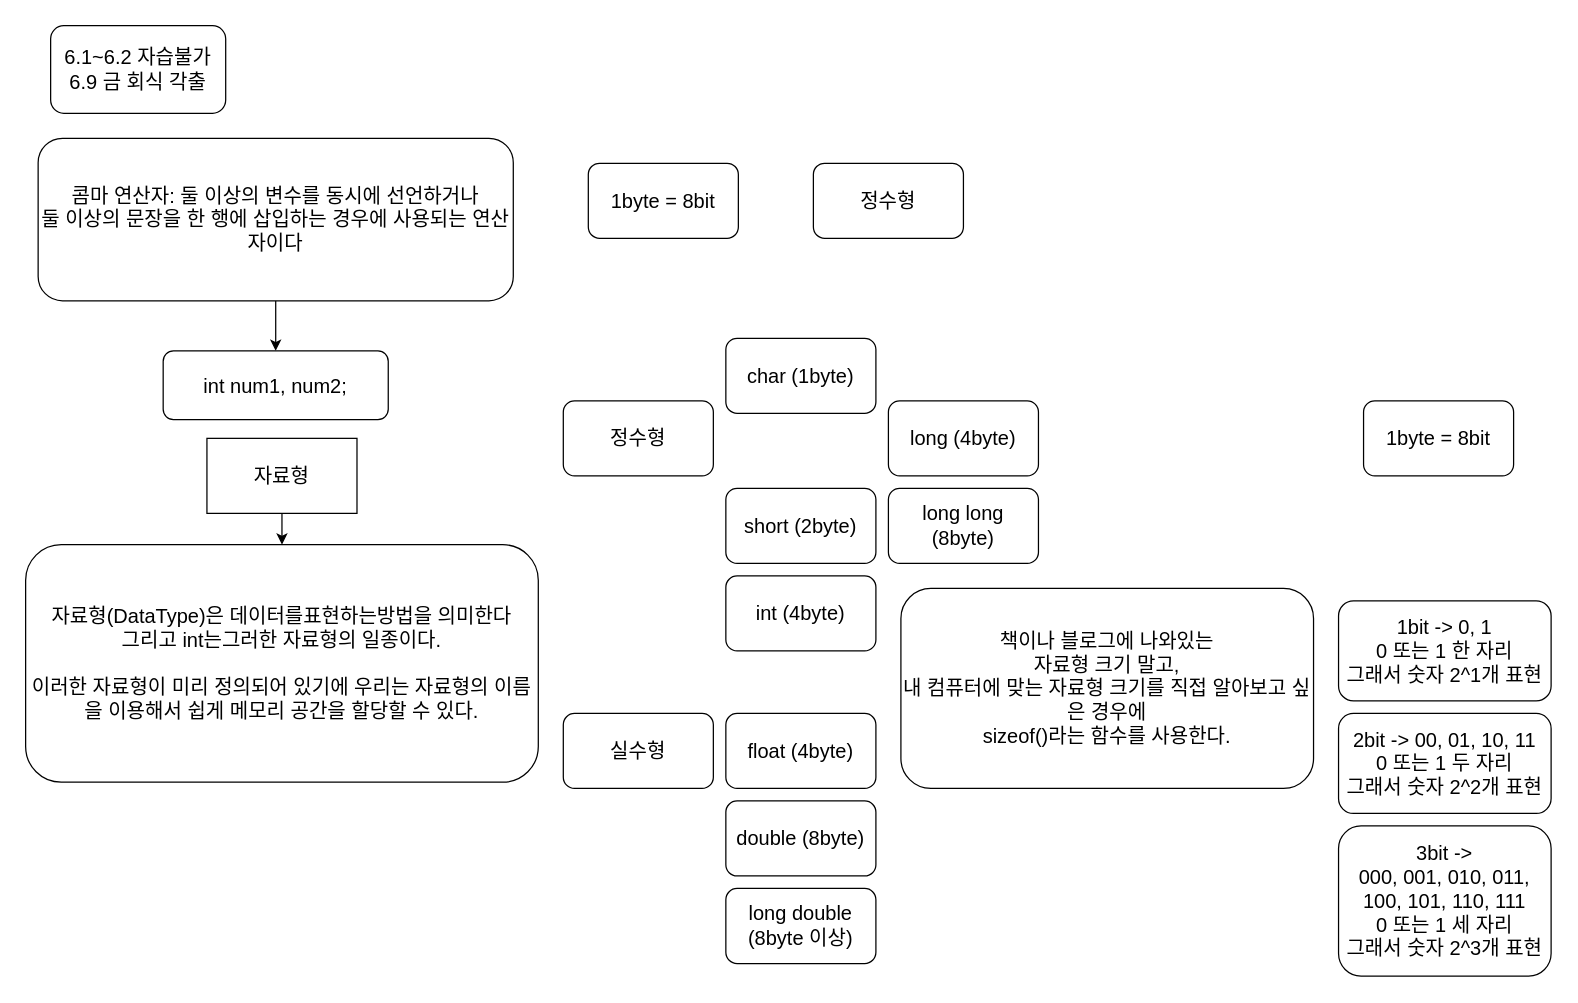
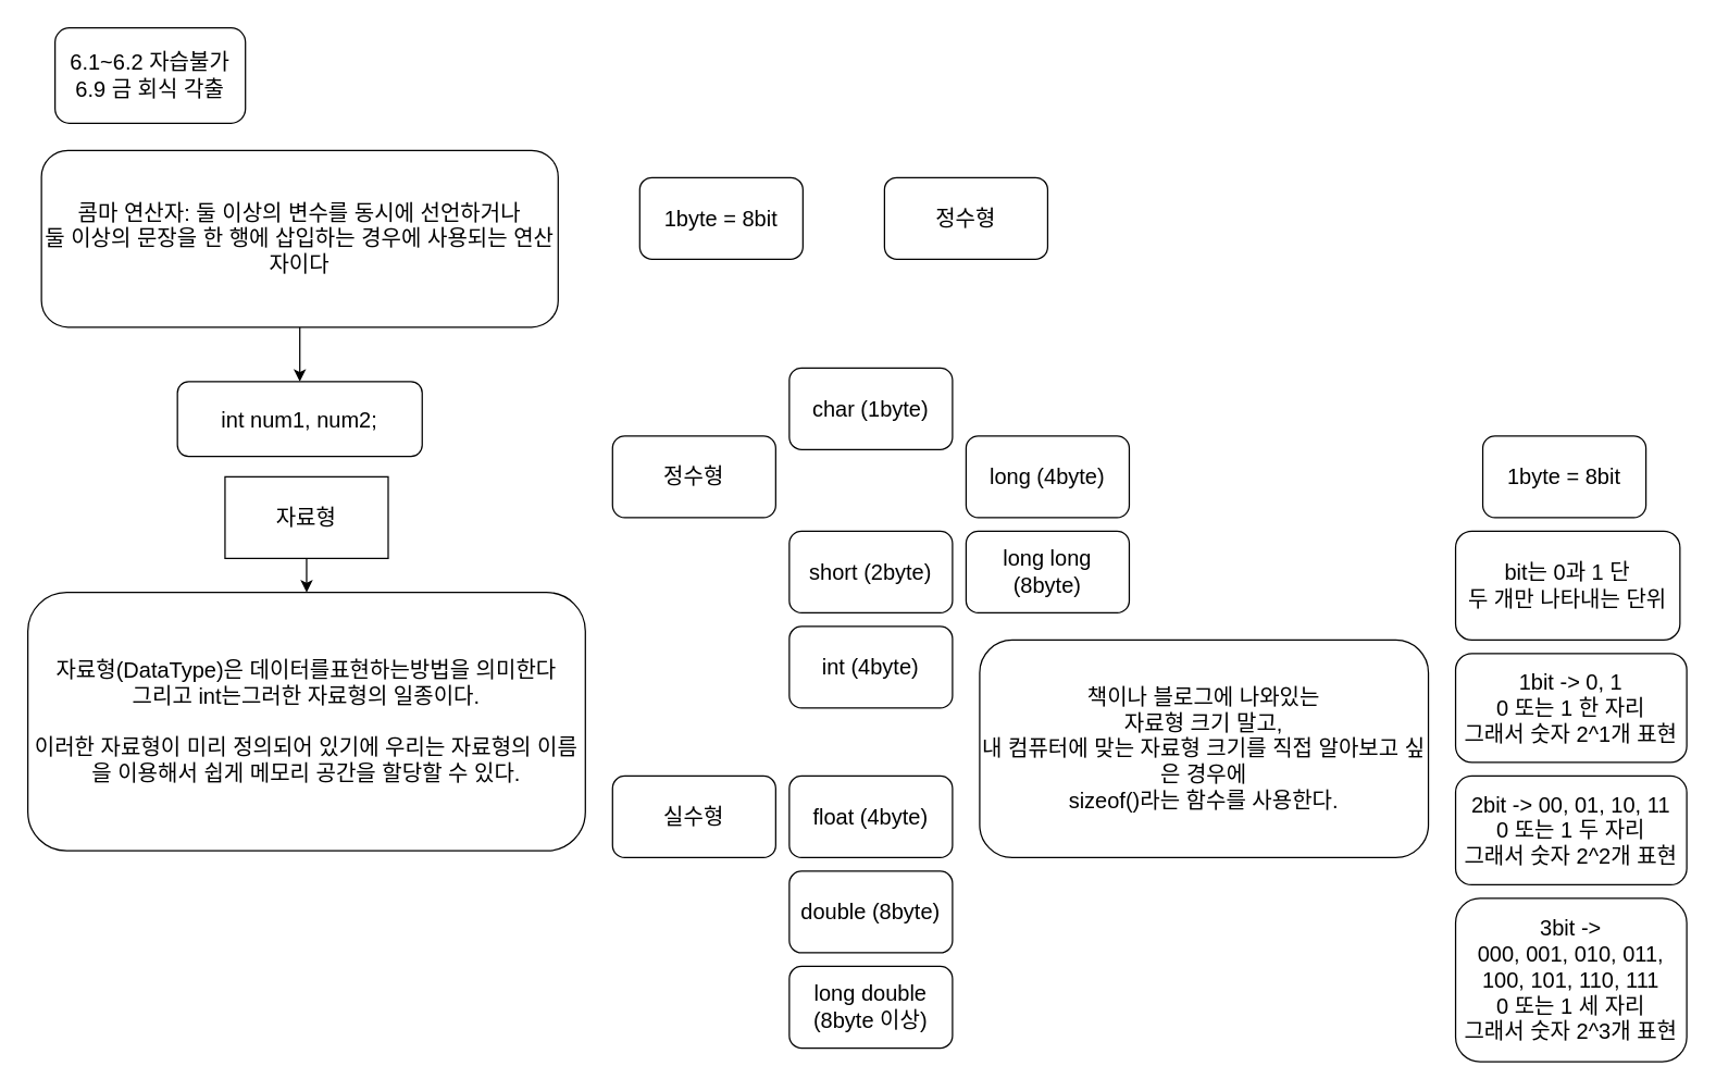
  <mxCell id="0" />
  <mxCell id="1" parent="0" />
  <mxCell id="2" value="&lt;font size=&quot;3&quot;&gt;6.1~6.2 자습불가&lt;br&gt;6.9 금 회식 각출&lt;br&gt;&lt;/font&gt;" style="rounded=1;whiteSpace=wrap;html=1;" vertex="1" parent="1"><mxGeometry x="40" y="20" width="140" height="70" as="geometry" /></mxCell>
  <mxCell id="3" style="edgeStyle=orthogonalEdgeStyle;rounded=0;orthogonalLoop=1;jettySize=auto;html=1;exitX=0.5;exitY=1;exitDx=0;exitDy=0;entryX=0.5;entryY=0;entryDx=0;entryDy=0;" edge="1" parent="1" source="4" target="8"><mxGeometry relative="1" as="geometry" /></mxCell>
  <mxCell id="4" value="&lt;font size=&quot;3&quot;&gt;자료형&lt;/font&gt;" style="whiteSpace=wrap;html=1;rounded=0;" vertex="1" parent="1"><mxGeometry x="165" y="350" width="120" height="60" as="geometry" /></mxCell>
  <mxCell id="5" style="edgeStyle=orthogonalEdgeStyle;rounded=0;orthogonalLoop=1;jettySize=auto;html=1;exitX=0.5;exitY=1;exitDx=0;exitDy=0;" edge="1" parent="1" source="6"><mxGeometry relative="1" as="geometry"><mxPoint x="220" y="280" as="targetPoint" /></mxGeometry></mxCell>
  <mxCell id="6" value="&lt;font size=&quot;3&quot;&gt;콤마 연산자: 둘 이상의 변수를 동시에 선언하거나&lt;br&gt;둘 이상의 문장을 한 행에 삽입하는 경우에 사용되는 연산자이다&lt;br&gt;&lt;/font&gt;" style="rounded=1;whiteSpace=wrap;html=1;" vertex="1" parent="1"><mxGeometry x="30" y="110" width="380" height="130" as="geometry" /></mxCell>
  <mxCell id="7" value="&lt;font size=&quot;3&quot;&gt;int num1, num2;&lt;br&gt;&lt;/font&gt;" style="rounded=1;whiteSpace=wrap;html=1;" vertex="1" parent="1"><mxGeometry x="130" y="280" width="180" height="55" as="geometry" /></mxCell>
  <mxCell id="8" value="&lt;font size=&quot;3&quot;&gt;자료형(DataType)은 데이터를표현하는방법을 의미한다&lt;br&gt;그리고 int는그러한 자료형의 일종이다.&lt;br&gt;&lt;br&gt;이러한 자료형이 미리 정의되어 있기에 우리는 자료형의 이름을 이용해서 쉽게 메모리 공간을 할당할 수 있다.&lt;br&gt;&lt;/font&gt;" style="rounded=1;whiteSpace=wrap;html=1;" vertex="1" parent="1"><mxGeometry y="435" width="410" height="190" as="geometry" x="20" /></mxCell>
  <mxCell id="9" value="&lt;font size=&quot;3&quot;&gt;실수형&lt;/font&gt;" style="rounded=1;whiteSpace=wrap;html=1;" vertex="1" parent="1"><mxGeometry x="450" y="570" width="120" height="60" as="geometry" /></mxCell>
  <mxCell id="10" value="&lt;font size=&quot;3&quot;&gt;정수형&lt;/font&gt;" style="rounded=1;whiteSpace=wrap;html=1;" vertex="1" parent="1"><mxGeometry x="450" y="320" width="120" height="60" as="geometry" /></mxCell>
  <mxCell id="11" value="&lt;font size=&quot;3&quot;&gt;정수형&lt;/font&gt;" style="rounded=1;whiteSpace=wrap;html=1;" vertex="1" parent="1"><mxGeometry x="650" y="130" width="120" height="60" as="geometry" /></mxCell>
  <mxCell id="12" value="&lt;font size=&quot;3&quot;&gt;char (1byte)&lt;/font&gt;" style="rounded=1;whiteSpace=wrap;html=1;" vertex="1" parent="1"><mxGeometry x="580" y="270" width="120" height="60" as="geometry" /></mxCell>
  <mxCell id="13" value="&lt;font size=&quot;3&quot;&gt;short (2byte)&lt;/font&gt;" style="rounded=1;whiteSpace=wrap;html=1;" vertex="1" parent="1"><mxGeometry x="580" y="390" width="120" height="60" as="geometry" /></mxCell>
  <mxCell id="14" value="&lt;font size=&quot;3&quot;&gt;int (4byte)&lt;/font&gt;" style="rounded=1;whiteSpace=wrap;html=1;" vertex="1" parent="1"><mxGeometry x="580" y="460" width="120" height="60" as="geometry" /></mxCell>
  <mxCell id="15" value="&lt;font size=&quot;3&quot;&gt;long (4byte)&lt;/font&gt;" style="rounded=1;whiteSpace=wrap;html=1;" vertex="1" parent="1"><mxGeometry x="710" y="320" width="120" height="60" as="geometry" /></mxCell>
  <mxCell id="16" value="&lt;font size=&quot;3&quot;&gt;long long (8byte)&lt;/font&gt;" style="rounded=1;whiteSpace=wrap;html=1;" vertex="1" parent="1"><mxGeometry x="710" y="390" width="120" height="60" as="geometry" /></mxCell>
  <mxCell id="17" value="&lt;font size=&quot;3&quot;&gt;long double (8byte 이상)&lt;/font&gt;" style="rounded=1;whiteSpace=wrap;html=1;" vertex="1" parent="1"><mxGeometry x="580" y="710" width="120" height="60" as="geometry" /></mxCell>
  <mxCell id="18" value="&lt;font size=&quot;3&quot;&gt;double (8byte)&lt;/font&gt;" style="rounded=1;whiteSpace=wrap;html=1;" vertex="1" parent="1"><mxGeometry x="580" y="640" width="120" height="60" as="geometry" /></mxCell>
  <mxCell id="19" value="&lt;font size=&quot;3&quot;&gt;float (4byte)&lt;/font&gt;" style="rounded=1;whiteSpace=wrap;html=1;" vertex="1" parent="1"><mxGeometry x="580" y="570" width="120" height="60" as="geometry" /></mxCell>
  <mxCell id="20" value="&lt;font size=&quot;3&quot;&gt;1byte = 8bit&lt;/font&gt;" style="rounded=1;whiteSpace=wrap;html=1;" vertex="1" parent="1"><mxGeometry x="1090" y="320" width="120" height="60" as="geometry" /></mxCell>
  <mxCell id="21" value="&lt;font size=&quot;3&quot;&gt;1byte = 8bit&lt;/font&gt;" style="rounded=1;whiteSpace=wrap;html=1;" vertex="1" parent="1"><mxGeometry x="470" y="130" width="120" height="60" as="geometry" /></mxCell>
+ <mxCell id="22" value="&lt;font size=&quot;3&quot;&gt;bit는 0과 1 단&lt;br&gt;두 개만 나타내는 단위&lt;br&gt;&lt;/font&gt;" style="rounded=1;whiteSpace=wrap;html=1;" vertex="1" parent="1"><mxGeometry x="1070" y="390" width="165" height="80" as="geometry" /></mxCell>
  <mxCell id="23" value="&lt;font size=&quot;3&quot;&gt;1bit -&amp;gt; 0, 1&lt;br&gt;0 또는 1 한 자리&lt;br&gt;그래서 숫자 2^1개 표현&lt;br&gt;&lt;/font&gt;" style="rounded=1;whiteSpace=wrap;html=1;" vertex="1" parent="1"><mxGeometry x="1070" y="480" width="170" height="80" as="geometry" /></mxCell>
  <mxCell id="24" value="&lt;font size=&quot;3&quot;&gt;2bit -&amp;gt; 00, 01, 10, 11&lt;br&gt;0 또는 1 두 자리&lt;br&gt;그래서 숫자 2^2개 표현&lt;br&gt;&lt;/font&gt;" style="rounded=1;whiteSpace=wrap;html=1;" vertex="1" parent="1"><mxGeometry x="1070" y="570" width="170" height="80" as="geometry" /></mxCell>
  <mxCell id="25" value="&lt;font size=&quot;3&quot;&gt;3bit -&amp;gt; &lt;br&gt;000, 001, 010, 011,&lt;br&gt;100, 101, 110, 111&lt;br&gt;0 또는 1 세 자리&lt;br&gt;그래서 숫자 2^3개 표현&lt;br&gt;&lt;/font&gt;" style="rounded=1;whiteSpace=wrap;html=1;" vertex="1" parent="1"><mxGeometry x="1070" y="660" width="170" height="120" as="geometry" /></mxCell>
  <mxCell id="26" value="&lt;font size=&quot;3&quot;&gt;책이나 블로그에 나와있는&lt;br&gt;자료형 크기 말고,&lt;br&gt;내 컴퓨터에 맞는 자료형 크기를 직접 알아보고 싶은 경우에&lt;br&gt;sizeof()라는 함수를 사용한다.&lt;br&gt;&lt;/font&gt;" style="rounded=1;whiteSpace=wrap;html=1;" vertex="1" parent="1"><mxGeometry x="720" y="470" width="330" height="160" as="geometry" /></mxCell>
